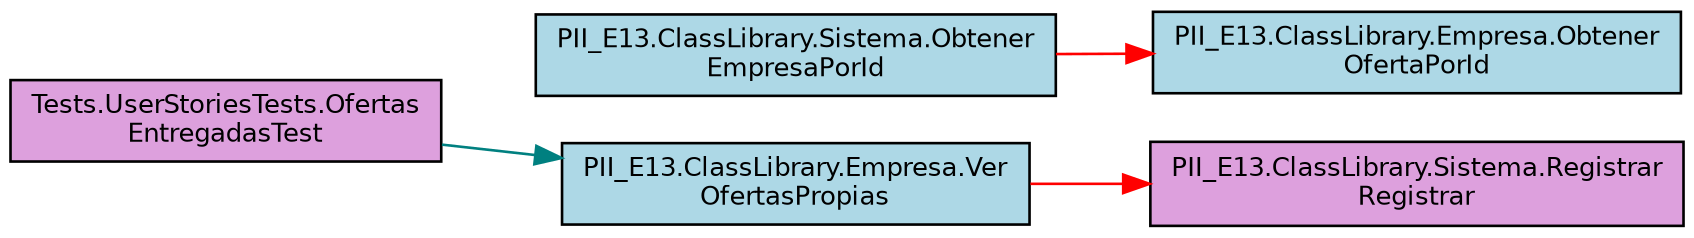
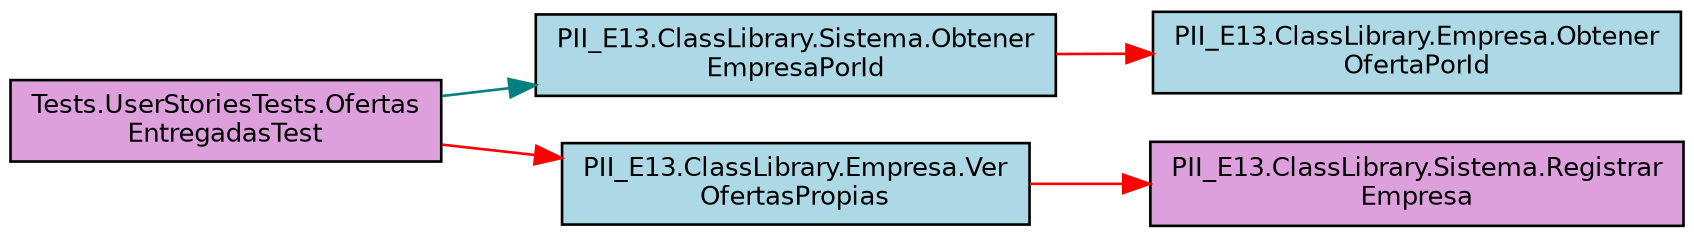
  digraph {
    rankdir=LR
    node [color=black fillcolor=lightblue fontname=Helvetica fontsize=10 shape=record style=filled]
    edge [color=teal fontname=Helvetica fontsize=10 labelfontname=Helvetica labelfontsize=10 style=solid]
    n1 [fillcolor=plum fontcolor=black height=0.2 label="Tests.UserStoriesTests.Ofertas\lEntregadasTest" width=0.4]
    n2 [height=0.2 label="PII_E13.ClassLibrary.Sistema.Obtener\lEmpresaPorId" width=0.4]
    n3 [height=0.2 label="PII_E13.ClassLibrary.Empresa.Ver\lOfertasPropias" width=0.4]
    n4 [height=0.2 label="PII_E13.ClassLibrary.Empresa.Obtener\lOfertaPorId" width=0.4]
-   n5 [fillcolor=plum height=0.2 label="PII_E13.ClassLibrary.Sistema.Registrar\lRegistrar" width=0.4]
-   n1 -> n3
+   n5 [fillcolor=plum height=0.2 label="PII_E13.ClassLibrary.Sistema.Registrar\lEmpresa" width=0.4]
+   n1 -> n2
+   n1 -> n3 [color=red]
    n2 -> n4 [color=red]
    n3 -> n5 [color=red]
  }
